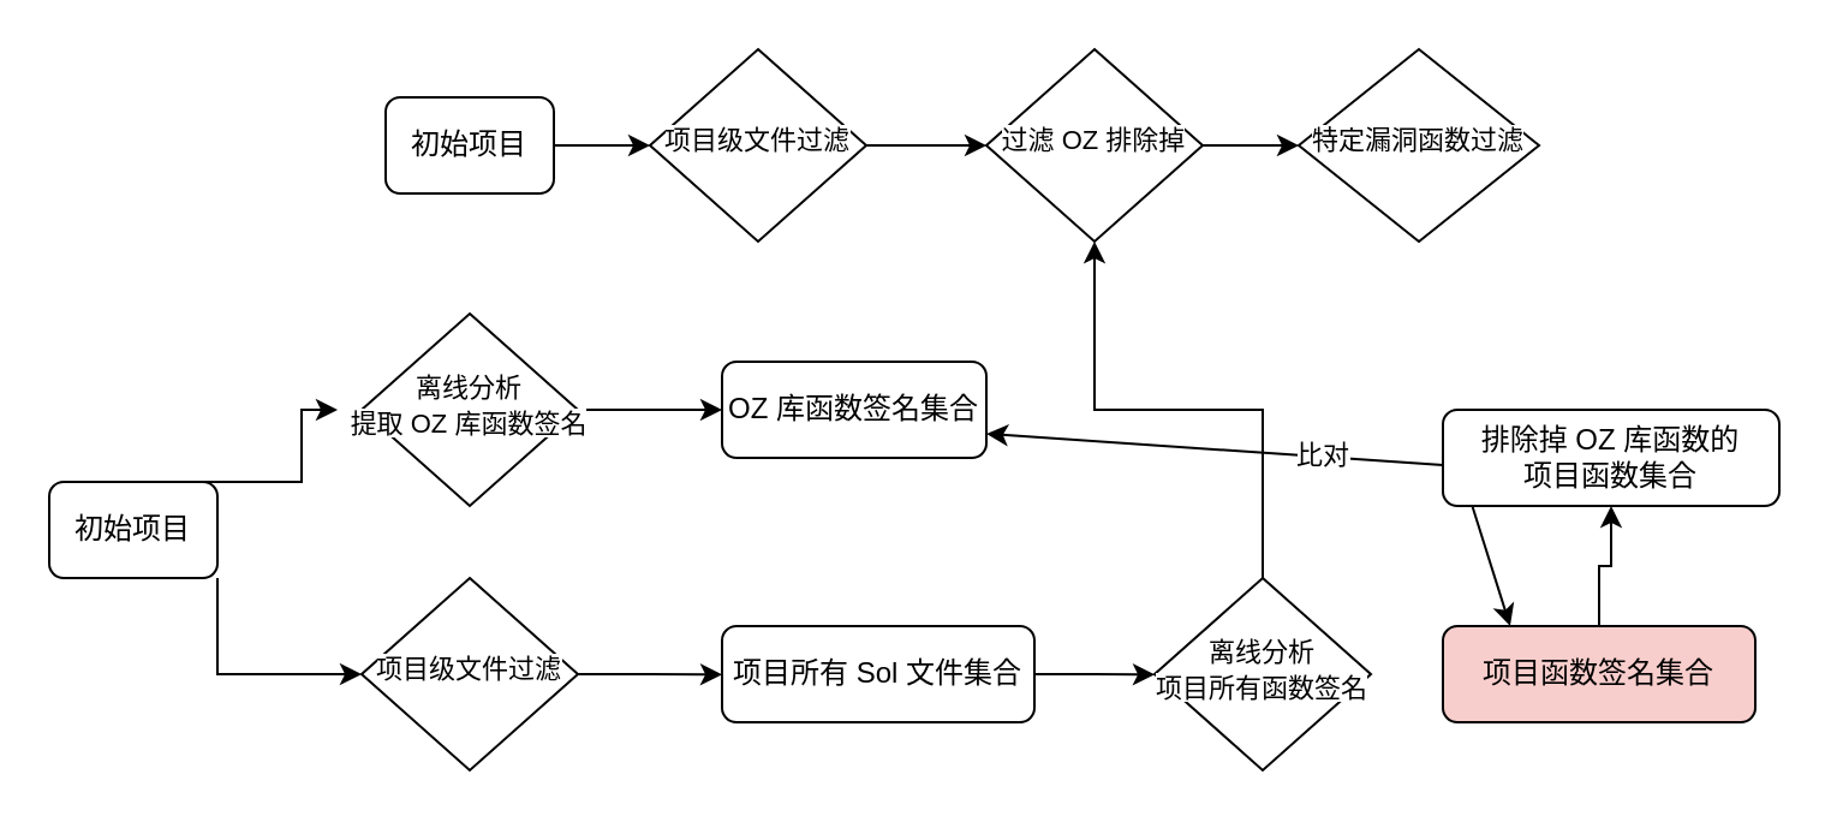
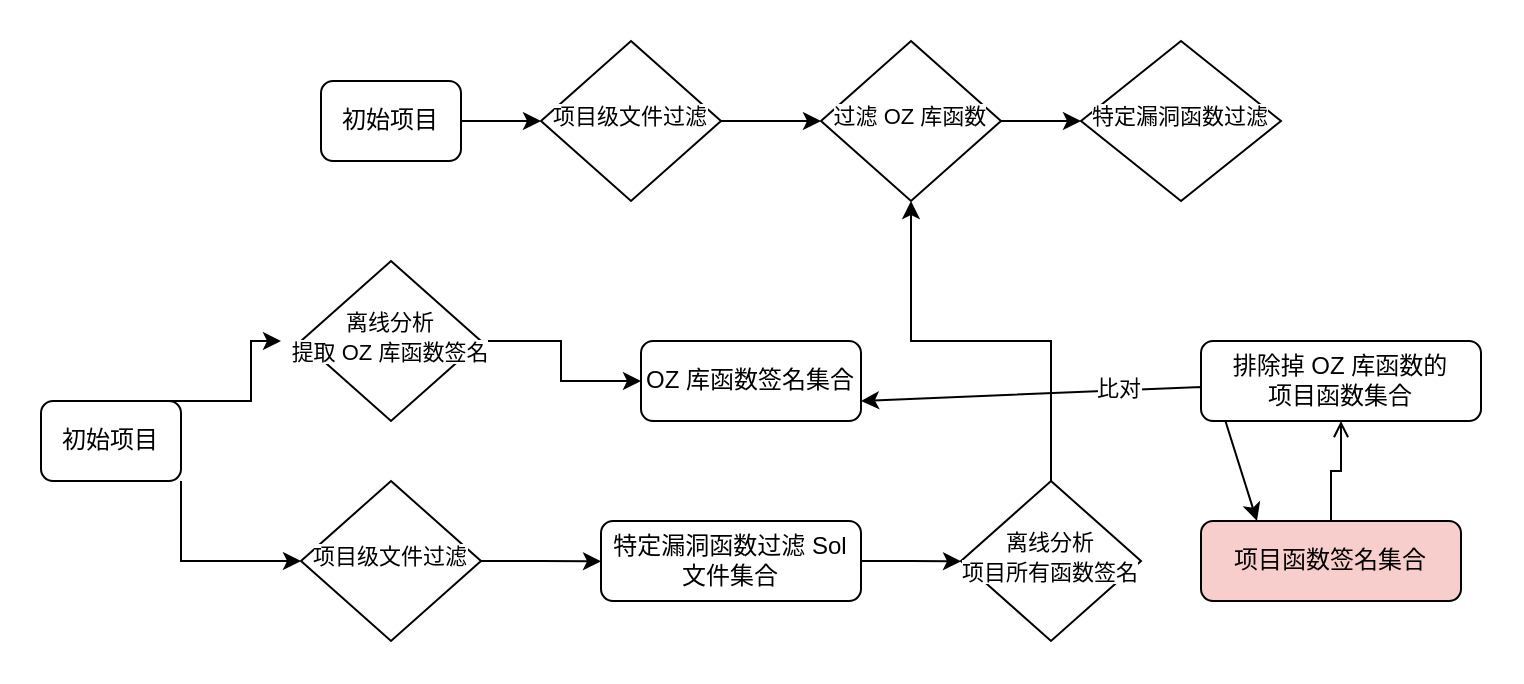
  <mxCell id="0" />
  <mxCell id="1" parent="0" />
  <mxCell id="2" style="edgeStyle=orthogonalEdgeStyle;rounded=0;orthogonalLoop=1;jettySize=auto;html=1;exitX=1;exitY=0.5;exitDx=0;exitDy=0;" edge="1" parent="1" source="3"><mxGeometry relative="1" as="geometry"><mxPoint x="270" y="60" as="targetPoint" /></mxGeometry></mxCell>
  <mxCell id="3" value="初始项目" style="rounded=1;whiteSpace=wrap;html=1;fontSize=12;glass=0;strokeWidth=1;shadow=0;" parent="1" vertex="1"><mxGeometry x="160" y="40" width="70" height="40" as="geometry" /></mxCell>
  <mxCell id="4" style="edgeStyle=orthogonalEdgeStyle;rounded=0;orthogonalLoop=1;jettySize=auto;html=1;exitX=1;exitY=0.5;exitDx=0;exitDy=0;" edge="1" parent="1" source="5"><mxGeometry relative="1" as="geometry"><mxPoint x="410" y="60" as="targetPoint" /><mxPoint x="460" y="60" as="sourcePoint" /></mxGeometry></mxCell>
  <mxCell id="5" value="&lt;span style=&quot;font-size: 11px; white-space: nowrap; background-color: rgb(255, 255, 255);&quot;&gt;项目级文件过滤&lt;/span&gt;" style="rhombus;whiteSpace=wrap;html=1;shadow=0;fontFamily=Helvetica;fontSize=12;align=center;strokeWidth=1;spacing=6;spacingTop=-4;" vertex="1" parent="1"><mxGeometry x="270" y="20" width="90" height="80" as="geometry" /></mxCell>
  <mxCell id="6" style="edgeStyle=orthogonalEdgeStyle;rounded=0;orthogonalLoop=1;jettySize=auto;html=1;" edge="1" parent="1" source="7"><mxGeometry relative="1" as="geometry"><mxPoint x="540" y="60" as="targetPoint" /></mxGeometry></mxCell>
- <mxCell id="7" value="&lt;span style=&quot;font-size: 11px; white-space: nowrap; background-color: rgb(255, 255, 255);&quot;&gt;过滤 OZ 排除掉&lt;/span&gt;" style="rhombus;whiteSpace=wrap;html=1;shadow=0;fontFamily=Helvetica;fontSize=12;align=center;strokeWidth=1;spacing=6;spacingTop=-4;" vertex="1" parent="1"><mxGeometry x="410" y="20" width="90" height="80" as="geometry" /></mxCell>
+ <mxCell id="7" value="&lt;span style=&quot;font-size: 11px; white-space: nowrap; background-color: rgb(255, 255, 255);&quot;&gt;过滤 OZ 库函数&lt;/span&gt;" style="rhombus;whiteSpace=wrap;html=1;shadow=0;fontFamily=Helvetica;fontSize=12;align=center;strokeWidth=1;spacing=6;spacingTop=-4;" vertex="1" parent="1"><mxGeometry x="410" y="20" width="90" height="80" as="geometry" /></mxCell>
  <mxCell id="8" value="&lt;span style=&quot;font-size: 11px; white-space: nowrap; background-color: rgb(255, 255, 255);&quot;&gt;特定漏洞函数过滤&lt;/span&gt;" style="rhombus;whiteSpace=wrap;html=1;shadow=0;fontFamily=Helvetica;fontSize=12;align=center;strokeWidth=1;spacing=6;spacingTop=-4;" vertex="1" parent="1"><mxGeometry x="540" y="20" width="100" height="80" as="geometry" /></mxCell>
  <mxCell id="9" style="edgeStyle=orthogonalEdgeStyle;rounded=0;orthogonalLoop=1;jettySize=auto;html=1;exitX=1;exitY=0.25;exitDx=0;exitDy=0;entryX=0;entryY=0.5;entryDx=0;entryDy=0;" edge="1" parent="1"><mxGeometry relative="1" as="geometry"><mxPoint x="140" y="170" as="targetPoint" /><mxPoint x="80" y="210" as="sourcePoint" /><Array as="points"><mxPoint x="80" y="200" /><mxPoint x="125" y="200" /><mxPoint x="125" y="170" /></Array></mxGeometry></mxCell>
  <mxCell id="10" style="edgeStyle=orthogonalEdgeStyle;rounded=0;orthogonalLoop=1;jettySize=auto;html=1;exitX=1;exitY=1;exitDx=0;exitDy=0;entryX=0;entryY=0.5;entryDx=0;entryDy=0;" edge="1" parent="1" source="11" target="15"><mxGeometry relative="1" as="geometry"><mxPoint x="90" y="290" as="targetPoint" /></mxGeometry></mxCell>
  <mxCell id="11" value="初始项目" style="rounded=1;whiteSpace=wrap;html=1;fontSize=12;glass=0;strokeWidth=1;shadow=0;" vertex="1" parent="1"><mxGeometry x="20" y="200" width="70" height="40" as="geometry" /></mxCell>
  <mxCell id="12" style="edgeStyle=orthogonalEdgeStyle;rounded=0;orthogonalLoop=1;jettySize=auto;html=1;entryX=0;entryY=0.5;entryDx=0;entryDy=0;" edge="1" parent="1" source="13" target="16"><mxGeometry relative="1" as="geometry"><mxPoint x="270" y="170" as="targetPoint" /></mxGeometry></mxCell>
  <mxCell id="13" value="&lt;span style=&quot;font-size: 11px; text-wrap-mode: nowrap; background-color: rgb(255, 255, 255);&quot;&gt;离线分析&lt;/span&gt;&lt;div&gt;&lt;span style=&quot;font-size: 11px; text-wrap-mode: nowrap; background-color: rgb(255, 255, 255);&quot;&gt;提取 OZ 库函数签名&lt;/span&gt;&lt;/div&gt;" style="rhombus;whiteSpace=wrap;html=1;shadow=0;fontFamily=Helvetica;fontSize=12;align=center;strokeWidth=1;spacing=6;spacingTop=-4;" vertex="1" parent="1"><mxGeometry x="150" y="130" width="90" height="80" as="geometry" /></mxCell>
  <mxCell id="14" style="edgeStyle=orthogonalEdgeStyle;rounded=0;orthogonalLoop=1;jettySize=auto;html=1;exitX=1;exitY=0.5;exitDx=0;exitDy=0;" edge="1" parent="1" source="15"><mxGeometry relative="1" as="geometry"><mxPoint x="300" y="280.167" as="targetPoint" /></mxGeometry></mxCell>
  <mxCell id="15" value="&lt;span style=&quot;font-size: 11px; white-space: nowrap; background-color: rgb(255, 255, 255);&quot;&gt;项目级文件过滤&lt;/span&gt;" style="rhombus;whiteSpace=wrap;html=1;shadow=0;fontFamily=Helvetica;fontSize=12;align=center;strokeWidth=1;spacing=6;spacingTop=-4;" vertex="1" parent="1"><mxGeometry x="150" y="240" width="90" height="80" as="geometry" /></mxCell>
- <mxCell id="16" value="OZ 库函数签名集合" style="rounded=1;whiteSpace=wrap;html=1;fontSize=12;glass=0;strokeWidth=1;shadow=0;" vertex="1" parent="1"><mxGeometry x="300" y="150" width="110" height="40" as="geometry" /></mxCell>
+ <mxCell id="16" value="OZ 库函数签名集合" style="rounded=1;whiteSpace=wrap;html=1;fontSize=12;glass=0;strokeWidth=1;shadow=0;" vertex="1" parent="1"><mxGeometry x="320" y="170" width="110" height="40" as="geometry" /></mxCell>
  <mxCell id="17" style="edgeStyle=orthogonalEdgeStyle;rounded=0;orthogonalLoop=1;jettySize=auto;html=1;exitX=1;exitY=0.5;exitDx=0;exitDy=0;" edge="1" parent="1" source="18"><mxGeometry relative="1" as="geometry"><mxPoint x="480" y="280.167" as="targetPoint" /></mxGeometry></mxCell>
- <mxCell id="18" value="项目所有 Sol 文件集合" style="rounded=1;whiteSpace=wrap;html=1;fontSize=12;glass=0;strokeWidth=1;shadow=0;" vertex="1" parent="1"><mxGeometry x="300" y="260" width="130" height="40" as="geometry" /></mxCell>
+ <mxCell id="18" value="特定漏洞函数过滤 Sol 文件集合" style="rounded=1;whiteSpace=wrap;html=1;fontSize=12;glass=0;strokeWidth=1;shadow=0;" vertex="1" parent="1"><mxGeometry x="300" y="260" width="130" height="40" as="geometry" /></mxCell>
  <mxCell id="19" style="edgeStyle=orthogonalEdgeStyle;rounded=0;orthogonalLoop=1;jettySize=auto;html=1;" edge="1" parent="1" source="20" target="7"><mxGeometry relative="1" as="geometry" /></mxCell>
  <mxCell id="20" value="&lt;span style=&quot;font-size: 11px; text-wrap-mode: nowrap; background-color: rgb(255, 255, 255);&quot;&gt;离线分析&lt;/span&gt;&lt;div&gt;&lt;span style=&quot;font-size: 11px; text-wrap-mode: nowrap; background-color: rgb(255, 255, 255);&quot;&gt;项目所有函数签名&lt;/span&gt;&lt;/div&gt;" style="rhombus;whiteSpace=wrap;html=1;shadow=0;fontFamily=Helvetica;fontSize=12;align=center;strokeWidth=1;spacing=6;spacingTop=-4;" vertex="1" parent="1"><mxGeometry x="480" y="240" width="90" height="80" as="geometry" /></mxCell>
- <mxCell id="21" style="edgeStyle=orthogonalEdgeStyle;rounded=0;orthogonalLoop=1;jettySize=auto;html=1;exitX=0.5;exitY=0;exitDx=0;exitDy=0;entryX=0.5;entryY=1;entryDx=0;entryDy=0;" edge="1" parent="1" source="22" target="25"><mxGeometry relative="1" as="geometry" /></mxCell>
+ <mxCell id="21" style="edgeStyle=orthogonalEdgeStyle;rounded=0;orthogonalLoop=1;jettySize=auto;html=1;exitX=0.5;exitY=0;exitDx=0;exitDy=0;entryX=0.5;entryY=1;entryDx=0;entryDy=0;endArrow=open;" edge="1" parent="1" source="22" target="25"><mxGeometry relative="1" as="geometry" /></mxCell>
  <mxCell id="22" value="项目函数签名集合" style="rounded=1;whiteSpace=wrap;html=1;fontSize=12;glass=0;strokeWidth=1;shadow=0;fillColor=#f8cecc;" vertex="1" parent="1"><mxGeometry x="600" y="260" width="130" height="40" as="geometry" /></mxCell>
  <mxCell id="23" value="" style="endArrow=classic;startArrow=classic;html=1;rounded=0;exitX=0.446;exitY=-0.075;exitDx=0;exitDy=0;exitPerimeter=0;entryX=1;entryY=0.75;entryDx=0;entryDy=0;" edge="1" parent="1" target="16"><mxGeometry width="50" height="50" relative="1" as="geometry"><mxPoint x="627.98" y="260" as="sourcePoint" /><mxPoint x="420" y="180" as="targetPoint" /><Array as="points"><mxPoint x="610" y="203" /><mxPoint x="600" y="193" /></Array></mxGeometry></mxCell>
  <mxCell id="24" value="比对" style="edgeLabel;html=1;align=center;verticalAlign=middle;resizable=0;points=[];" vertex="1" connectable="0" parent="23"><mxGeometry x="-0.055" y="-1" relative="1" as="geometry"><mxPoint as="offset" /></mxGeometry></mxCell>
  <mxCell id="25" value="排除掉 OZ 库函数的&lt;div&gt;项目函数集合&lt;/div&gt;" style="rounded=1;whiteSpace=wrap;html=1;fontSize=12;glass=0;strokeWidth=1;shadow=0;" vertex="1" parent="1"><mxGeometry x="600" y="170" width="140" height="40" as="geometry" /></mxCell>
